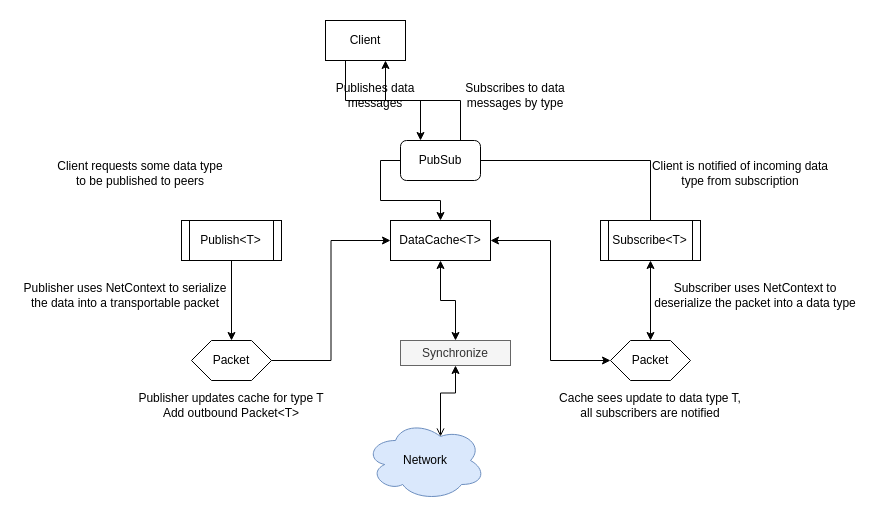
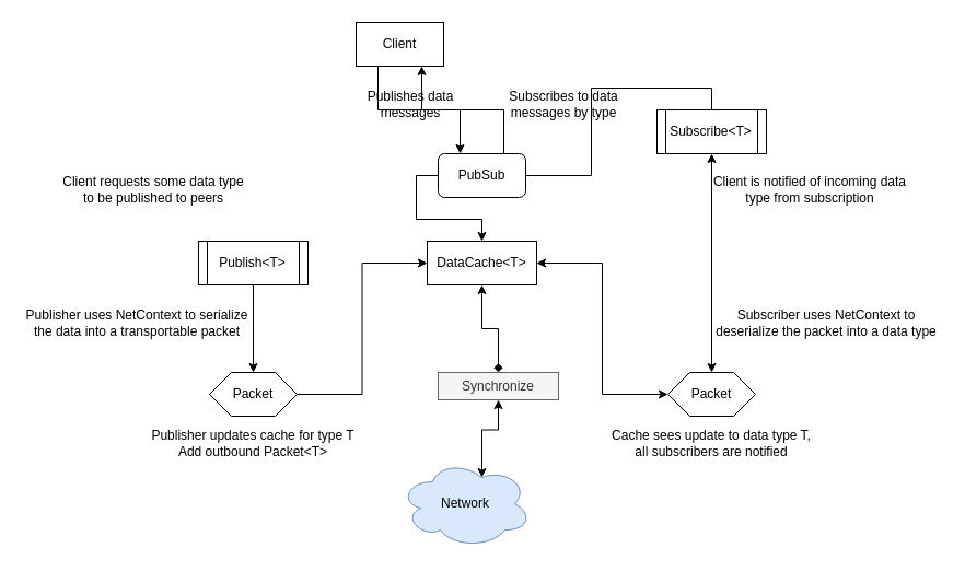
  <mxCell id="0" />
  <mxCell id="1" parent="0" />
  <mxCell id="2" style="edgeStyle=orthogonalEdgeStyle;rounded=0;orthogonalLoop=1;jettySize=auto;html=1;exitX=0.25;exitY=1;exitDx=0;exitDy=0;entryX=0.25;entryY=0;entryDx=0;entryDy=0;" edge="1" parent="1" source="3" target="8"><mxGeometry relative="1" as="geometry" /></mxCell>
  <mxCell id="3" value="Client" style="rounded=0;whiteSpace=wrap;html=1;" vertex="1" parent="1"><mxGeometry x="325" y="20" width="80" height="40" as="geometry" /></mxCell>
  <mxCell id="4" style="edgeStyle=orthogonalEdgeStyle;rounded=0;orthogonalLoop=1;jettySize=auto;html=1;exitX=0.5;exitY=0;exitDx=0;exitDy=0;entryX=0.5;entryY=1;entryDx=0;entryDy=0;startArrow=classic;startFill=1;" edge="1" parent="1" source="5" target="12"><mxGeometry relative="1" as="geometry" /></mxCell>
  <mxCell id="5" value="Packet" style="shape=hexagon;perimeter=hexagonPerimeter2;whiteSpace=wrap;html=1;fixedSize=1;" vertex="1" parent="1"><mxGeometry x="610" y="340" width="80" height="40" as="geometry" /></mxCell>
  <mxCell id="6" style="edgeStyle=orthogonalEdgeStyle;rounded=0;orthogonalLoop=1;jettySize=auto;html=1;exitX=0.75;exitY=0;exitDx=0;exitDy=0;entryX=0.75;entryY=1;entryDx=0;entryDy=0;" edge="1" parent="1" source="8" target="3"><mxGeometry relative="1" as="geometry" /></mxCell>
  <mxCell id="7" style="edgeStyle=orthogonalEdgeStyle;rounded=0;orthogonalLoop=1;jettySize=auto;html=1;exitX=0;exitY=0.5;exitDx=0;exitDy=0;" edge="1" parent="1" source="8" target="21"><mxGeometry relative="1" as="geometry" /></mxCell>
  <mxCell id="8" value="&lt;div&gt;PubSub&lt;/div&gt;" style="whiteSpace=wrap;html=1;rounded=1;" vertex="1" parent="1"><mxGeometry x="400" y="140" width="80" height="40" as="geometry" /></mxCell>
  <mxCell id="9" value="Subscribes to data messages by type" style="text;html=1;strokeColor=none;fillColor=none;align=center;verticalAlign=middle;whiteSpace=wrap;rounded=0;" vertex="1" parent="1"><mxGeometry x="460" y="80" width="110" height="30" as="geometry" /></mxCell>
  <mxCell id="10" value="Publishes data messages" style="text;html=1;strokeColor=none;fillColor=none;align=center;verticalAlign=middle;whiteSpace=wrap;rounded=0;" vertex="1" parent="1"><mxGeometry x="330" y="80" width="90" height="30" as="geometry" /></mxCell>
  <mxCell id="11" style="edgeStyle=orthogonalEdgeStyle;rounded=0;orthogonalLoop=1;jettySize=auto;html=1;exitX=0.5;exitY=0;exitDx=0;exitDy=0;entryX=1;entryY=0.5;entryDx=0;entryDy=0;endArrow=none;" edge="1" parent="1" source="12" target="8"><mxGeometry relative="1" as="geometry" /></mxCell>
- <mxCell id="12" value="Subscribe&amp;lt;T&amp;gt;" style="shape=process;whiteSpace=wrap;html=1;backgroundOutline=1;size=0.083;" vertex="1" parent="1"><mxGeometry x="600" y="220" width="100" height="40" as="geometry" /></mxCell>
+ <mxCell id="12" value="Subscribe&amp;lt;T&amp;gt;" style="shape=process;whiteSpace=wrap;html=1;backgroundOutline=1;size=0.083;" vertex="1" parent="1"><mxGeometry x="600" y="100" width="100" height="40" as="geometry" /></mxCell>
  <mxCell id="13" value="Client requests some data type to be published to peers" style="text;html=1;strokeColor=none;fillColor=none;align=center;verticalAlign=middle;whiteSpace=wrap;rounded=0;" vertex="1" parent="1"><mxGeometry x="50" y="155" width="180" height="35" as="geometry" /></mxCell>
  <mxCell id="14" value="Publisher uses NetContext to serialize the data into a transportable packet" style="text;html=1;strokeColor=none;fillColor=none;align=center;verticalAlign=middle;whiteSpace=wrap;rounded=0;" vertex="1" parent="1"><mxGeometry x="20" y="270" width="210" height="50" as="geometry" /></mxCell>
  <mxCell id="15" style="edgeStyle=orthogonalEdgeStyle;rounded=0;orthogonalLoop=1;jettySize=auto;html=1;exitX=0.5;exitY=1;exitDx=0;exitDy=0;entryX=0.5;entryY=0;entryDx=0;entryDy=0;" edge="1" parent="1" source="16" target="18"><mxGeometry relative="1" as="geometry" /></mxCell>
  <mxCell id="16" value="&lt;div&gt;Publish&amp;lt;T&amp;gt;&lt;/div&gt;" style="shape=process;whiteSpace=wrap;html=1;backgroundOutline=1;size=0.083;" vertex="1" parent="1"><mxGeometry x="181" y="220" width="100" height="40" as="geometry" /></mxCell>
  <mxCell id="17" style="edgeStyle=orthogonalEdgeStyle;rounded=0;orthogonalLoop=1;jettySize=auto;html=1;exitX=1;exitY=0.5;exitDx=0;exitDy=0;entryX=0;entryY=0.5;entryDx=0;entryDy=0;" edge="1" parent="1" source="18" target="21"><mxGeometry relative="1" as="geometry" /></mxCell>
  <mxCell id="18" value="Packet" style="shape=hexagon;perimeter=hexagonPerimeter2;whiteSpace=wrap;html=1;fixedSize=1;" vertex="1" parent="1"><mxGeometry x="191" y="340" width="80" height="40" as="geometry" /></mxCell>
- <mxCell id="19" style="edgeStyle=orthogonalEdgeStyle;rounded=0;orthogonalLoop=1;jettySize=auto;html=1;exitX=0.5;exitY=1;exitDx=0;exitDy=0;entryX=0.625;entryY=0.2;entryDx=0;entryDy=0;entryPerimeter=0;startArrow=classic;startFill=1;endArrow=open;" edge="1" parent="1" source="25" target="23"><mxGeometry relative="1" as="geometry" /></mxCell>
+ <mxCell id="19" style="edgeStyle=orthogonalEdgeStyle;rounded=0;orthogonalLoop=1;jettySize=auto;html=1;exitX=0.5;exitY=1;exitDx=0;exitDy=0;entryX=0.625;entryY=0.2;entryDx=0;entryDy=0;entryPerimeter=0;startArrow=classic;startFill=1;" edge="1" parent="1" source="25" target="23"><mxGeometry relative="1" as="geometry" /></mxCell>
  <mxCell id="20" style="edgeStyle=orthogonalEdgeStyle;rounded=0;orthogonalLoop=1;jettySize=auto;html=1;exitX=1;exitY=0.5;exitDx=0;exitDy=0;entryX=0;entryY=0.5;entryDx=0;entryDy=0;startArrow=classic;startFill=1;" edge="1" parent="1" source="21" target="5"><mxGeometry relative="1" as="geometry" /></mxCell>
  <mxCell id="21" value="DataCache&amp;lt;T&amp;gt;" style="rounded=0;whiteSpace=wrap;html=1;" vertex="1" parent="1"><mxGeometry x="390" y="220" width="100" height="40" as="geometry" /></mxCell>
  <mxCell id="22" value="&lt;div&gt;Publisher updates cache for type T&lt;/div&gt;&lt;div&gt;Add outbound Packet&amp;lt;T&amp;gt;&lt;br&gt;&lt;/div&gt;" style="text;html=1;strokeColor=none;fillColor=none;align=center;verticalAlign=middle;whiteSpace=wrap;rounded=0;" vertex="1" parent="1"><mxGeometry x="131" y="380" width="200" height="50" as="geometry" /></mxCell>
  <mxCell id="23" value="Network" style="ellipse;shape=cloud;whiteSpace=wrap;html=1;fillColor=#dae8fc;strokeColor=#6c8ebf;" vertex="1" parent="1"><mxGeometry x="365" y="420" width="120" height="80" as="geometry" /></mxCell>
  <mxCell id="24" value="&lt;div&gt;Cache sees update to data type T,&lt;/div&gt;&lt;div&gt;all subscribers are notified&lt;br&gt;&lt;/div&gt;" style="text;html=1;strokeColor=none;fillColor=none;align=center;verticalAlign=middle;whiteSpace=wrap;rounded=0;" vertex="1" parent="1"><mxGeometry x="550" y="380" width="200" height="50" as="geometry" /></mxCell>
  <mxCell id="25" value="Synchronize" style="text;html=1;strokeColor=#666666;fillColor=#f5f5f5;align=center;verticalAlign=middle;whiteSpace=wrap;rounded=0;fontColor=#333333;" vertex="1" parent="1"><mxGeometry x="400" y="340" width="110" height="25" as="geometry" /></mxCell>
- <mxCell id="26" style="edgeStyle=orthogonalEdgeStyle;rounded=0;orthogonalLoop=1;jettySize=auto;html=1;exitX=0.5;exitY=1;exitDx=0;exitDy=0;entryX=0.5;entryY=0;entryDx=0;entryDy=0;startArrow=classic;startFill=1;" edge="1" parent="1" source="21" target="25"><mxGeometry relative="1" as="geometry"><mxPoint x="440" y="260" as="sourcePoint" /><mxPoint x="440" y="344" as="targetPoint" /></mxGeometry></mxCell>
+ <mxCell id="26" style="edgeStyle=orthogonalEdgeStyle;rounded=0;orthogonalLoop=1;jettySize=auto;html=1;exitX=0.5;exitY=1;exitDx=0;exitDy=0;entryX=0.5;entryY=0;entryDx=0;entryDy=0;startArrow=classic;startFill=1;endArrow=diamond;" edge="1" parent="1" source="21" target="25"><mxGeometry relative="1" as="geometry"><mxPoint x="440" y="260" as="sourcePoint" /><mxPoint x="440" y="344" as="targetPoint" /></mxGeometry></mxCell>
  <mxCell id="27" value="Subscriber uses NetContext to deserialize the packet into a data type" style="text;html=1;strokeColor=none;fillColor=none;align=center;verticalAlign=middle;whiteSpace=wrap;rounded=0;" vertex="1" parent="1"><mxGeometry x="650" y="270" width="210" height="50" as="geometry" /></mxCell>
  <mxCell id="28" value="Client is notified of incoming data type from subscription" style="text;html=1;strokeColor=none;fillColor=none;align=center;verticalAlign=middle;whiteSpace=wrap;rounded=0;" vertex="1" parent="1"><mxGeometry x="650" y="155" width="180" height="35" as="geometry" /></mxCell>
